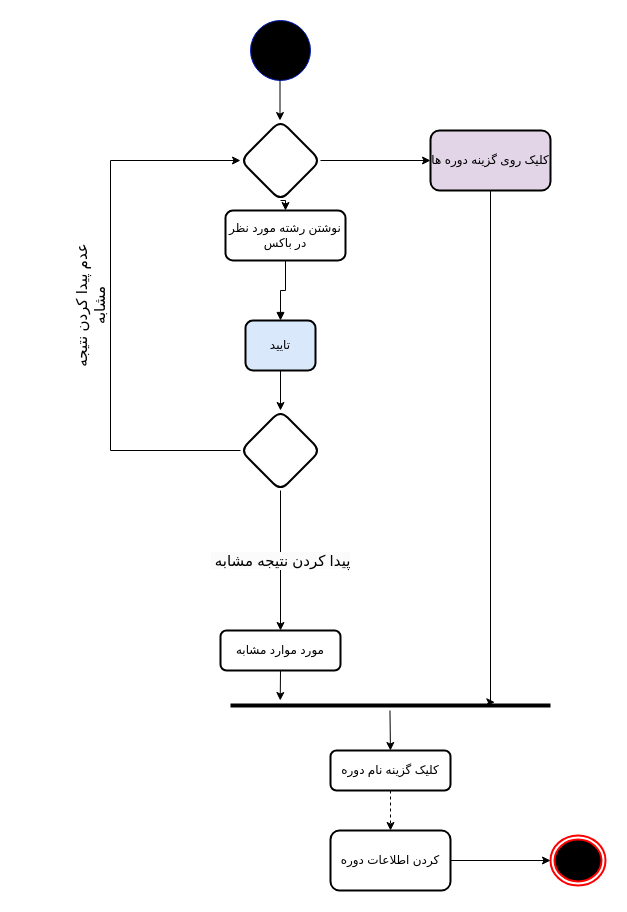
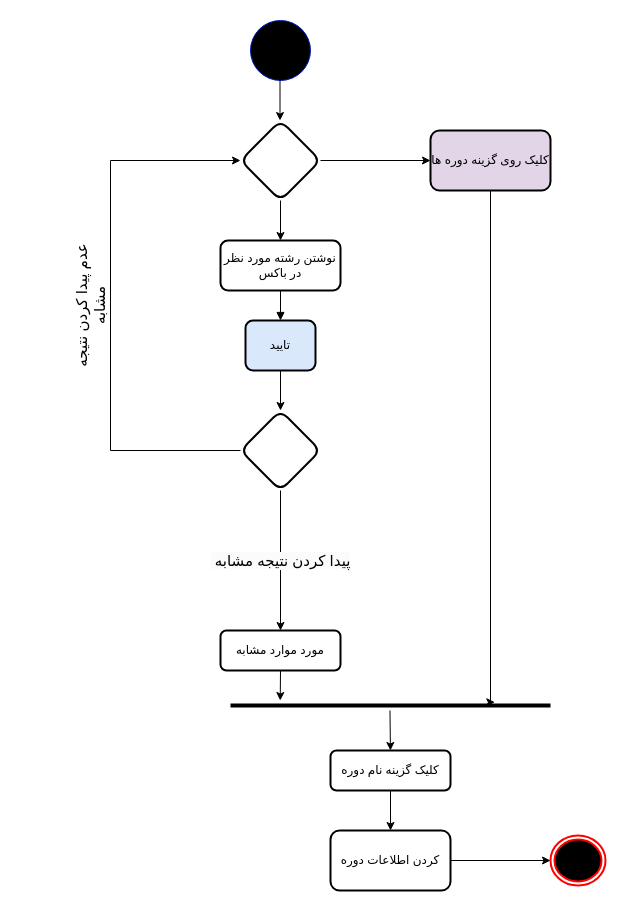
  <mxCell id="0" />
  <mxCell id="1" parent="0" />
  <mxCell id="2" value="" style="verticalLabelPosition=bottom;verticalAlign=top;html=1;shape=mxgraph.flowchart.on-page_reference;fillColor=#000000;fontColor=#ffffff;strokeColor=#001DBC;" parent="1" vertex="1"><mxGeometry x="250" y="20" width="60" height="60" as="geometry" /></mxCell>
  <mxCell id="3" value="" style="endArrow=classic;html=1;rounded=0;fontSize=11;" parent="1" edge="1"><mxGeometry x="-1" y="144" width="50" height="50" relative="1" as="geometry"><mxPoint x="279.5" y="70" as="sourcePoint" /><mxPoint x="279.5" y="120" as="targetPoint" /><Array as="points"><mxPoint x="279.5" y="80" /><mxPoint x="279.5" y="112" /></Array><mxPoint x="-24" y="-80" as="offset" /></mxGeometry></mxCell>
  <mxCell id="4" value="" style="ellipse;html=1;shape=endState;fillColor=#000000;strokeColor=#ff0000;strokeWidth=2;fontSize=14;" parent="1" vertex="1"><mxGeometry x="550" y="835" width="55" height="50" as="geometry" /></mxCell>
- <mxCell id="5" value="نوشتن رشته مورد نظر در باکس" style="whiteSpace=wrap;html=1;rounded=1;strokeWidth=2;" parent="1" vertex="1"><mxGeometry x="225" y="210" width="120" height="50" as="geometry" /></mxCell>
+ <mxCell id="5" value="نوشتن رشته مورد نظر در باکس" style="whiteSpace=wrap;html=1;rounded=1;strokeWidth=2;" parent="1" vertex="1"><mxGeometry x="220" y="240" width="120" height="50" as="geometry" /></mxCell>
  <mxCell id="6" style="edgeStyle=orthogonalEdgeStyle;rounded=0;orthogonalLoop=1;jettySize=auto;html=1;exitX=0.5;exitY=1;exitDx=0;exitDy=0;entryX=0.5;entryY=0;entryDx=0;entryDy=0;" parent="1" source="8" target="5" edge="1"><mxGeometry relative="1" as="geometry" /></mxCell>
  <mxCell id="7" value="" style="edgeStyle=orthogonalEdgeStyle;rounded=0;orthogonalLoop=1;jettySize=auto;html=1;fontSize=15;" parent="1" source="8" target="20" edge="1"><mxGeometry relative="1" as="geometry" /></mxCell>
  <mxCell id="8" value="" style="rhombus;whiteSpace=wrap;html=1;rounded=1;strokeWidth=2;" parent="1" vertex="1"><mxGeometry x="240" y="120" width="80" height="80" as="geometry" /></mxCell>
  <mxCell id="9" value="" style="edgeStyle=orthogonalEdgeStyle;rounded=0;orthogonalLoop=1;jettySize=auto;html=1;fontSize=15;" parent="1" source="10" target="14" edge="1"><mxGeometry relative="1" as="geometry" /></mxCell>
  <mxCell id="10" value="تایید" style="whiteSpace=wrap;html=1;rounded=1;strokeWidth=2;fillColor=#dae8fc;" parent="1" vertex="1"><mxGeometry x="245" y="320" width="70" height="50" as="geometry" /></mxCell>
  <mxCell id="11" value="" style="edgeStyle=orthogonalEdgeStyle;rounded=0;orthogonalLoop=1;jettySize=auto;html=1;endArrow=block;" parent="1" source="5" target="10" edge="1"><mxGeometry relative="1" as="geometry"><mxPoint x="280" y="290" as="sourcePoint" /><mxPoint x="280" y="450" as="targetPoint" /></mxGeometry></mxCell>
  <mxCell id="12" style="edgeStyle=orthogonalEdgeStyle;rounded=0;orthogonalLoop=1;jettySize=auto;html=1;exitX=0;exitY=0.5;exitDx=0;exitDy=0;entryX=0;entryY=0.5;entryDx=0;entryDy=0;fontSize=15;" parent="1" source="14" target="8" edge="1"><mxGeometry relative="1" as="geometry"><Array as="points"><mxPoint x="110" y="450" /><mxPoint x="110" y="160" /></Array></mxGeometry></mxCell>
  <mxCell id="13" value="&lt;span style=&quot;color: rgb(0, 0, 0); font-family: Helvetica; font-size: 15px; font-style: normal; font-variant-ligatures: normal; font-variant-caps: normal; font-weight: 400; letter-spacing: normal; orphans: 2; text-align: center; text-indent: 0px; text-transform: none; widows: 2; word-spacing: 0px; -webkit-text-stroke-width: 0px; background-color: rgb(251, 251, 251); text-decoration-thickness: initial; text-decoration-style: initial; text-decoration-color: initial; float: none; display: inline !important;&quot;&gt;&amp;nbsp;پیدا کردن نتیجه مشابه&lt;/span&gt;&lt;br&gt;" style="edgeStyle=orthogonalEdgeStyle;rounded=0;orthogonalLoop=1;jettySize=auto;html=1;fontSize=15;" parent="1" source="14" target="17" edge="1"><mxGeometry relative="1" as="geometry" /></mxCell>
  <mxCell id="14" value="" style="rhombus;whiteSpace=wrap;html=1;rounded=1;strokeWidth=2;" parent="1" vertex="1"><mxGeometry x="240" y="410" width="80" height="80" as="geometry" /></mxCell>
  <mxCell id="15" value="عدم پیدا کردن نتیجه مشابه" style="text;html=1;strokeColor=none;fillColor=none;align=center;verticalAlign=middle;whiteSpace=wrap;rounded=0;fontSize=15;rotation=-90;" parent="1" vertex="1"><mxGeometry x="20" y="290" width="140" height="30" as="geometry" /></mxCell>
  <mxCell id="16" style="edgeStyle=orthogonalEdgeStyle;rounded=0;orthogonalLoop=1;jettySize=auto;html=1;exitX=0.5;exitY=1;exitDx=0;exitDy=0;fontSize=25;" parent="1" source="17" edge="1"><mxGeometry relative="1" as="geometry"><mxPoint x="279.737" y="700" as="targetPoint" /></mxGeometry></mxCell>
  <mxCell id="17" value="مورد موارد مشابه" style="whiteSpace=wrap;html=1;rounded=1;strokeWidth=2;" parent="1" vertex="1"><mxGeometry x="220" y="630" width="120" height="40" as="geometry" /></mxCell>
  <mxCell id="18" value="" style="line;strokeWidth=4;rotatable=0;dashed=0;labelPosition=right;align=left;verticalAlign=middle;spacingTop=0;spacingLeft=6;points=[];portConstraint=eastwest;fontSize=25;" parent="1" vertex="1"><mxGeometry x="230" y="700" width="320" height="10" as="geometry" /></mxCell>
  <mxCell id="19" style="edgeStyle=orthogonalEdgeStyle;rounded=0;orthogonalLoop=1;jettySize=auto;html=1;exitX=0.5;exitY=1;exitDx=0;exitDy=0;fontSize=15;entryX=0.826;entryY=0.167;entryDx=0;entryDy=0;entryPerimeter=0;" parent="1" source="20" edge="1" target="18"><mxGeometry relative="1" as="geometry"><mxPoint x="490" y="630" as="targetPoint" /><Array as="points"><mxPoint x="490" y="702" /></Array></mxGeometry></mxCell>
  <mxCell id="20" value="کلیک روی گزینه دوره ها" style="whiteSpace=wrap;html=1;rounded=1;strokeWidth=2;fillColor=#e1d5e7;" parent="1" vertex="1"><mxGeometry x="430" y="130" width="120" height="60" as="geometry" /></mxCell>
- <mxCell id="21" value="" style="edgeStyle=orthogonalEdgeStyle;rounded=0;orthogonalLoop=1;jettySize=auto;html=1;fontSize=25;dashed=1;" parent="1" source="22" target="25" edge="1"><mxGeometry relative="1" as="geometry" /></mxCell>
+ <mxCell id="21" value="" style="edgeStyle=orthogonalEdgeStyle;rounded=0;orthogonalLoop=1;jettySize=auto;html=1;fontSize=25;" parent="1" source="22" target="25" edge="1"><mxGeometry relative="1" as="geometry" /></mxCell>
  <mxCell id="22" value="کلیک گزینه نام دوره" style="whiteSpace=wrap;html=1;rounded=1;strokeWidth=2;" parent="1" vertex="1"><mxGeometry x="330" y="750" width="120" height="40" as="geometry" /></mxCell>
  <mxCell id="23" value="" style="endArrow=classic;html=1;rounded=0;fontSize=25;" parent="1" edge="1"><mxGeometry x="1" y="-22" width="50" height="50" relative="1" as="geometry"><mxPoint x="389.47" y="710" as="sourcePoint" /><mxPoint x="389.94" y="750" as="targetPoint" /><mxPoint x="2" y="10" as="offset" /></mxGeometry></mxCell>
  <mxCell id="24" style="edgeStyle=orthogonalEdgeStyle;rounded=0;orthogonalLoop=1;jettySize=auto;html=1;exitX=1;exitY=0.5;exitDx=0;exitDy=0;entryX=0;entryY=0.5;entryDx=0;entryDy=0;fontSize=25;" parent="1" source="25" target="4" edge="1"><mxGeometry relative="1" as="geometry" /></mxCell>
  <mxCell id="25" value="کردن اطلاعات دوره" style="whiteSpace=wrap;html=1;rounded=1;strokeWidth=2;" parent="1" vertex="1"><mxGeometry x="330" y="830" width="120" height="60" as="geometry" /></mxCell>
